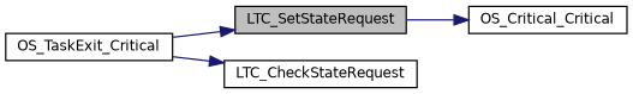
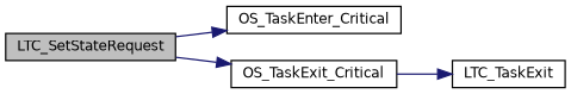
  digraph {
    rankdir=LR
    node [color=black fillcolor=white fontname=Helvetica fontsize=10 shape=record style=filled]
    edge [color=midnightblue fontname=Helvetica fontsize=10 labelfontname=Helvetica labelfontsize=10 style=solid]
    n1 [fillcolor=grey75 fontcolor=black height=0.2 label=LTC_SetStateRequest width=0.4]
-   n2 [height=0.2 label=OS_Critical_Critical width=0.4]
+   n2 [height=0.2 label=OS_TaskEnter_Critical width=0.4]
    n3 [height=0.2 label=OS_TaskExit_Critical width=0.4]
-   n4 [height=0.2 label=LTC_CheckStateRequest width=0.4]
+   n4 [height=0.2 label=LTC_TaskExit width=0.4]
    n1 -> n2
-   n3 -> n1
+   n1 -> n3
    n3 -> n4
  }
